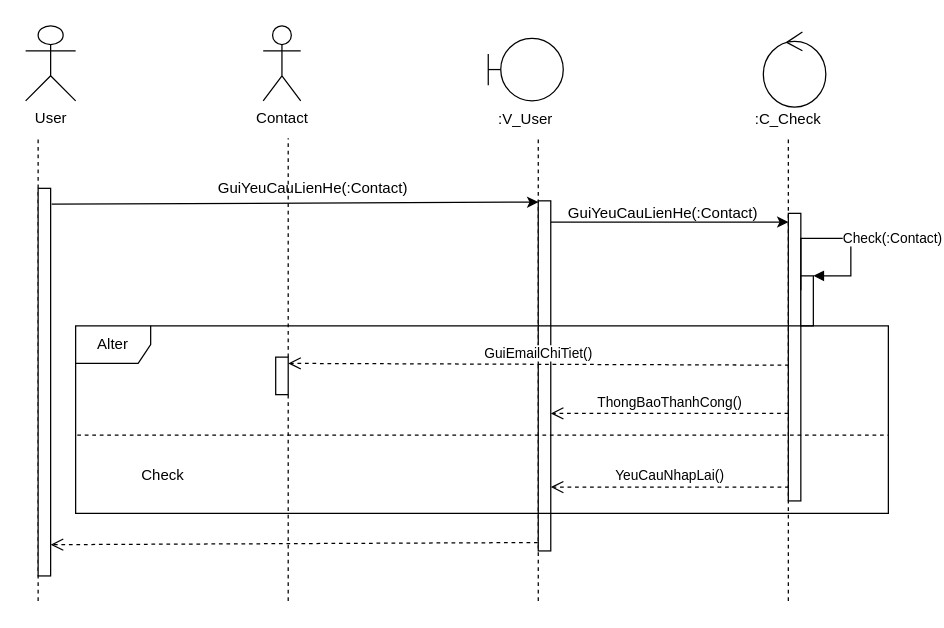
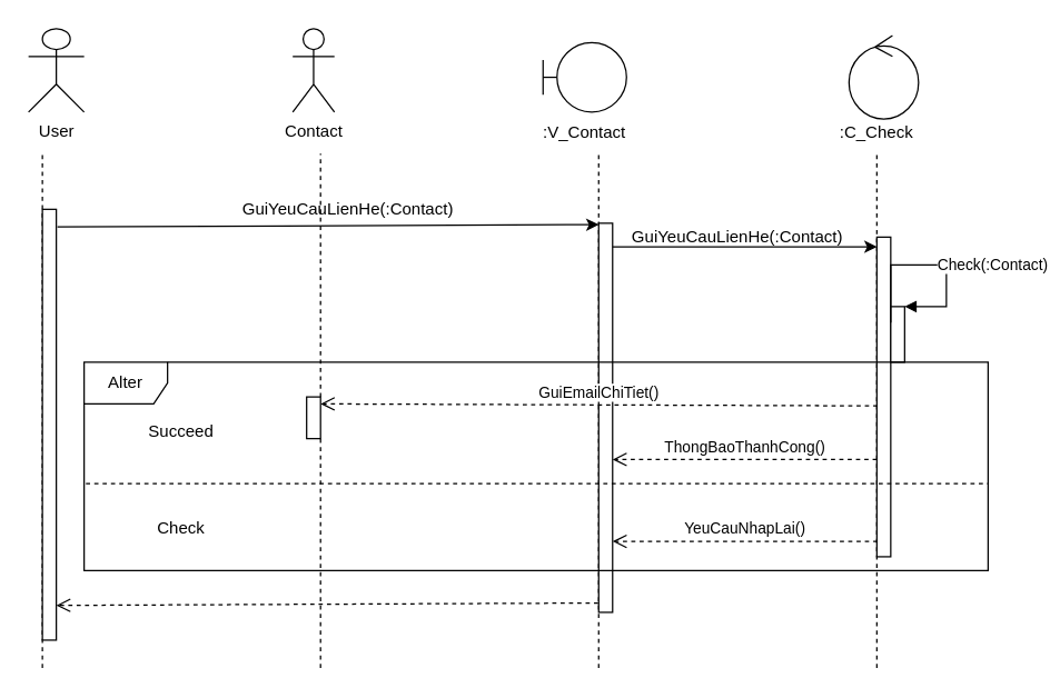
  <mxCell id="0" />
  <mxCell id="1" parent="0" />
  <mxCell id="2" value="User" style="shape=umlActor;verticalLabelPosition=bottom;verticalAlign=top;html=1;outlineConnect=0;" parent="1" vertex="1"><mxGeometry x="20" y="20" width="40" height="60" as="geometry" /></mxCell>
  <mxCell id="3" value="" style="shape=umlBoundary;whiteSpace=wrap;html=1;" parent="1" vertex="1"><mxGeometry x="390" y="30" width="60" height="50" as="geometry" /></mxCell>
  <mxCell id="4" value="" style="ellipse;shape=umlControl;whiteSpace=wrap;html=1;" parent="1" vertex="1"><mxGeometry x="610" y="25" width="50" height="60" as="geometry" /></mxCell>
- <mxCell id="5" value=":V_User" style="text;html=1;strokeColor=none;fillColor=none;align=center;verticalAlign=middle;whiteSpace=wrap;rounded=0;" parent="1" vertex="1"><mxGeometry x="400" y="85" width="40" height="20" as="geometry" /></mxCell>
+ <mxCell id="5" value=":V_Contact" style="text;html=1;strokeColor=none;fillColor=none;align=center;verticalAlign=middle;whiteSpace=wrap;rounded=0;" parent="1" vertex="1"><mxGeometry x="400" y="85" width="40" height="20" as="geometry" /></mxCell>
  <mxCell id="6" value=":C_Check" style="text;html=1;strokeColor=none;fillColor=none;align=center;verticalAlign=middle;whiteSpace=wrap;rounded=0;" parent="1" vertex="1"><mxGeometry x="610" y="85" width="40" height="20" as="geometry" /></mxCell>
  <mxCell id="7" style="edgeStyle=orthogonalEdgeStyle;rounded=0;orthogonalLoop=1;jettySize=auto;html=1;exitX=0.5;exitY=1;exitDx=0;exitDy=0;" parent="1" edge="1"><mxGeometry relative="1" as="geometry"><mxPoint x="250" y="100" as="sourcePoint" /><mxPoint x="250" y="100" as="targetPoint" /></mxGeometry></mxCell>
  <mxCell id="8" value="Contact" style="shape=umlActor;verticalLabelPosition=bottom;verticalAlign=top;html=1;outlineConnect=0;" vertex="1" parent="1"><mxGeometry x="210" y="20" width="30" height="60" as="geometry" /></mxCell>
  <mxCell id="9" value="" style="endArrow=none;dashed=1;html=1;" edge="1" parent="1"><mxGeometry width="50" height="50" relative="1" as="geometry"><mxPoint x="630" y="480" as="sourcePoint" /><mxPoint x="630" y="110" as="targetPoint" /></mxGeometry></mxCell>
  <mxCell id="10" value="" style="endArrow=none;dashed=1;html=1;" edge="1" parent="1"><mxGeometry width="50" height="50" relative="1" as="geometry"><mxPoint x="430" y="480" as="sourcePoint" /><mxPoint x="430" y="110" as="targetPoint" /></mxGeometry></mxCell>
  <mxCell id="11" value="" style="endArrow=none;dashed=1;html=1;" edge="1" parent="1" source="27"><mxGeometry width="50" height="50" relative="1" as="geometry"><mxPoint x="230" y="480" as="sourcePoint" /><mxPoint x="230" y="110" as="targetPoint" /></mxGeometry></mxCell>
  <mxCell id="12" value="" style="endArrow=none;dashed=1;html=1;" edge="1" parent="1"><mxGeometry width="50" height="50" relative="1" as="geometry"><mxPoint x="30" y="480" as="sourcePoint" /><mxPoint x="30" y="110" as="targetPoint" /></mxGeometry></mxCell>
  <mxCell id="13" value="" style="html=1;points=[];perimeter=orthogonalPerimeter;" vertex="1" parent="1"><mxGeometry x="630" y="170" width="10" height="230" as="geometry" /></mxCell>
  <mxCell id="14" value="" style="html=1;points=[];perimeter=orthogonalPerimeter;" vertex="1" parent="1"><mxGeometry x="430" y="160" width="10" height="280" as="geometry" /></mxCell>
  <mxCell id="15" value="" style="html=1;points=[];perimeter=orthogonalPerimeter;" vertex="1" parent="1"><mxGeometry x="30" y="150" width="10" height="310" as="geometry" /></mxCell>
  <mxCell id="16" value="" style="endArrow=classic;html=1;exitX=1.08;exitY=0.041;exitDx=0;exitDy=0;exitPerimeter=0;" edge="1" parent="1" source="15"><mxGeometry width="50" height="50" relative="1" as="geometry"><mxPoint x="320" y="300" as="sourcePoint" /><mxPoint x="430" y="161" as="targetPoint" /></mxGeometry></mxCell>
  <mxCell id="17" value="GuiYeuCauLienHe(:Contact)" style="text;html=1;strokeColor=none;fillColor=none;align=center;verticalAlign=middle;whiteSpace=wrap;rounded=0;" vertex="1" parent="1"><mxGeometry x="230" y="140" width="40" height="20" as="geometry" /></mxCell>
  <mxCell id="18" value="" style="endArrow=classic;html=1;" edge="1" parent="1"><mxGeometry width="50" height="50" relative="1" as="geometry"><mxPoint x="440" y="177" as="sourcePoint" /><mxPoint x="630" y="177" as="targetPoint" /></mxGeometry></mxCell>
  <mxCell id="19" value="GuiYeuCauLienHe(:Contact)" style="text;html=1;strokeColor=none;fillColor=none;align=center;verticalAlign=middle;whiteSpace=wrap;rounded=0;" vertex="1" parent="1"><mxGeometry x="510" y="160" width="40" height="20" as="geometry" /></mxCell>
  <mxCell id="20" value="" style="html=1;points=[];perimeter=orthogonalPerimeter;" vertex="1" parent="1"><mxGeometry x="640" y="220" width="10" height="40" as="geometry" /></mxCell>
  <mxCell id="21" value="Check(:Contact)" style="edgeStyle=orthogonalEdgeStyle;html=1;align=left;spacingLeft=2;endArrow=block;rounded=0;entryX=1;entryY=0;exitX=1;exitY=0.267;exitDx=0;exitDy=0;exitPerimeter=0;" edge="1" target="20" parent="1" source="13"><mxGeometry relative="1" as="geometry"><mxPoint x="460" y="320" as="sourcePoint" /><Array as="points"><mxPoint x="640" y="190" /><mxPoint x="680" y="190" /><mxPoint x="680" y="220" /></Array></mxGeometry></mxCell>
  <mxCell id="22" value="GuiEmailChiTiet()" style="html=1;verticalAlign=bottom;endArrow=open;dashed=1;endSize=8;exitX=0.04;exitY=0.528;exitDx=0;exitDy=0;exitPerimeter=0;" edge="1" parent="1" source="13"><mxGeometry relative="1" as="geometry"><mxPoint x="630" y="280" as="sourcePoint" /><mxPoint x="230" y="290" as="targetPoint" /></mxGeometry></mxCell>
  <mxCell id="23" value="ThongBaoThanhCong()" style="html=1;verticalAlign=bottom;endArrow=open;dashed=1;endSize=8;" edge="1" parent="1" target="14"><mxGeometry relative="1" as="geometry"><mxPoint x="630" y="330" as="sourcePoint" /><mxPoint x="509.84" y="379.96" as="targetPoint" /></mxGeometry></mxCell>
  <mxCell id="24" value="YeuCauNhapLai()" style="html=1;verticalAlign=bottom;endArrow=open;dashed=1;endSize=8;exitX=0.04;exitY=0.952;exitDx=0;exitDy=0;exitPerimeter=0;" edge="1" parent="1" source="13" target="14"><mxGeometry relative="1" as="geometry"><mxPoint x="380" y="280" as="sourcePoint" /><mxPoint x="300" y="280" as="targetPoint" /></mxGeometry></mxCell>
  <mxCell id="25" value="" style="html=1;verticalAlign=bottom;endArrow=open;dashed=1;endSize=8;exitX=-0.04;exitY=0.976;exitDx=0;exitDy=0;exitPerimeter=0;" edge="1" parent="1" source="14"><mxGeometry relative="1" as="geometry"><mxPoint x="380" y="280" as="sourcePoint" /><mxPoint x="40" y="435" as="targetPoint" /></mxGeometry></mxCell>
  <mxCell id="26" value="Alter" style="shape=umlFrame;whiteSpace=wrap;html=1;" vertex="1" parent="1"><mxGeometry x="60" y="260" width="650" height="150" as="geometry" /></mxCell>
  <mxCell id="27" value="" style="html=1;points=[];perimeter=orthogonalPerimeter;" vertex="1" parent="1"><mxGeometry x="220" y="285" width="10" height="30" as="geometry" /></mxCell>
  <mxCell id="28" value="" style="endArrow=none;dashed=1;html=1;" edge="1" parent="1" target="27"><mxGeometry width="50" height="50" relative="1" as="geometry"><mxPoint x="230" y="480" as="sourcePoint" /><mxPoint x="230" y="110" as="targetPoint" /></mxGeometry></mxCell>
  <mxCell id="29" value="" style="endArrow=none;dashed=1;html=1;exitX=0.002;exitY=0.583;exitDx=0;exitDy=0;exitPerimeter=0;entryX=1;entryY=0.583;entryDx=0;entryDy=0;entryPerimeter=0;" edge="1" parent="1" source="26" target="26"><mxGeometry width="50" height="50" relative="1" as="geometry"><mxPoint x="320" y="300" as="sourcePoint" /><mxPoint x="370" y="250" as="targetPoint" /></mxGeometry></mxCell>
  <mxCell id="30" value="Check" style="text;html=1;strokeColor=none;fillColor=none;align=center;verticalAlign=middle;whiteSpace=wrap;rounded=0;" vertex="1" parent="1"><mxGeometry x="110" y="370" width="40" height="20" as="geometry" /></mxCell>
+ <mxCell id="31" value="Succeed" style="text;html=1;strokeColor=none;fillColor=none;align=center;verticalAlign=middle;whiteSpace=wrap;rounded=0;" vertex="1" parent="1"><mxGeometry x="110" y="300" width="40" height="20" as="geometry" /></mxCell>
